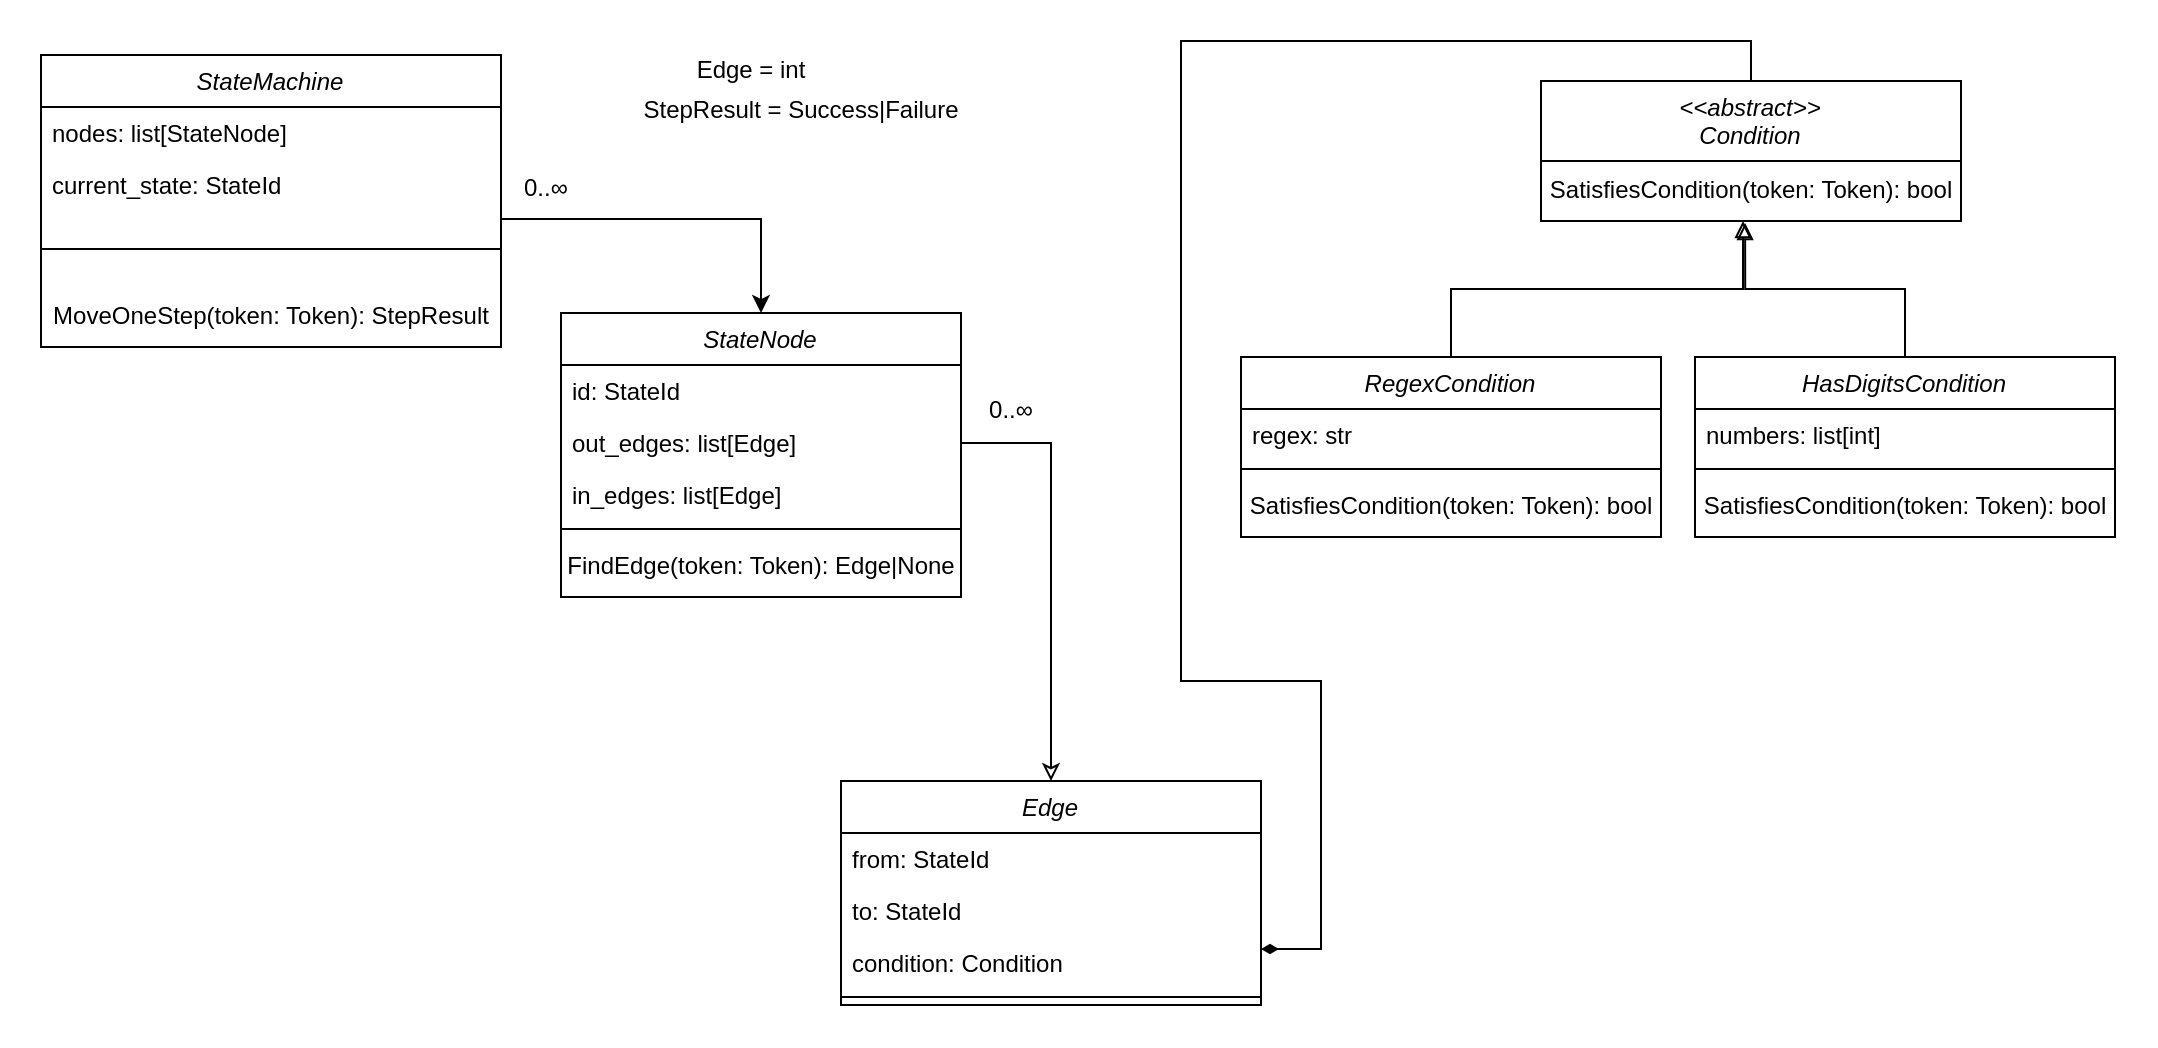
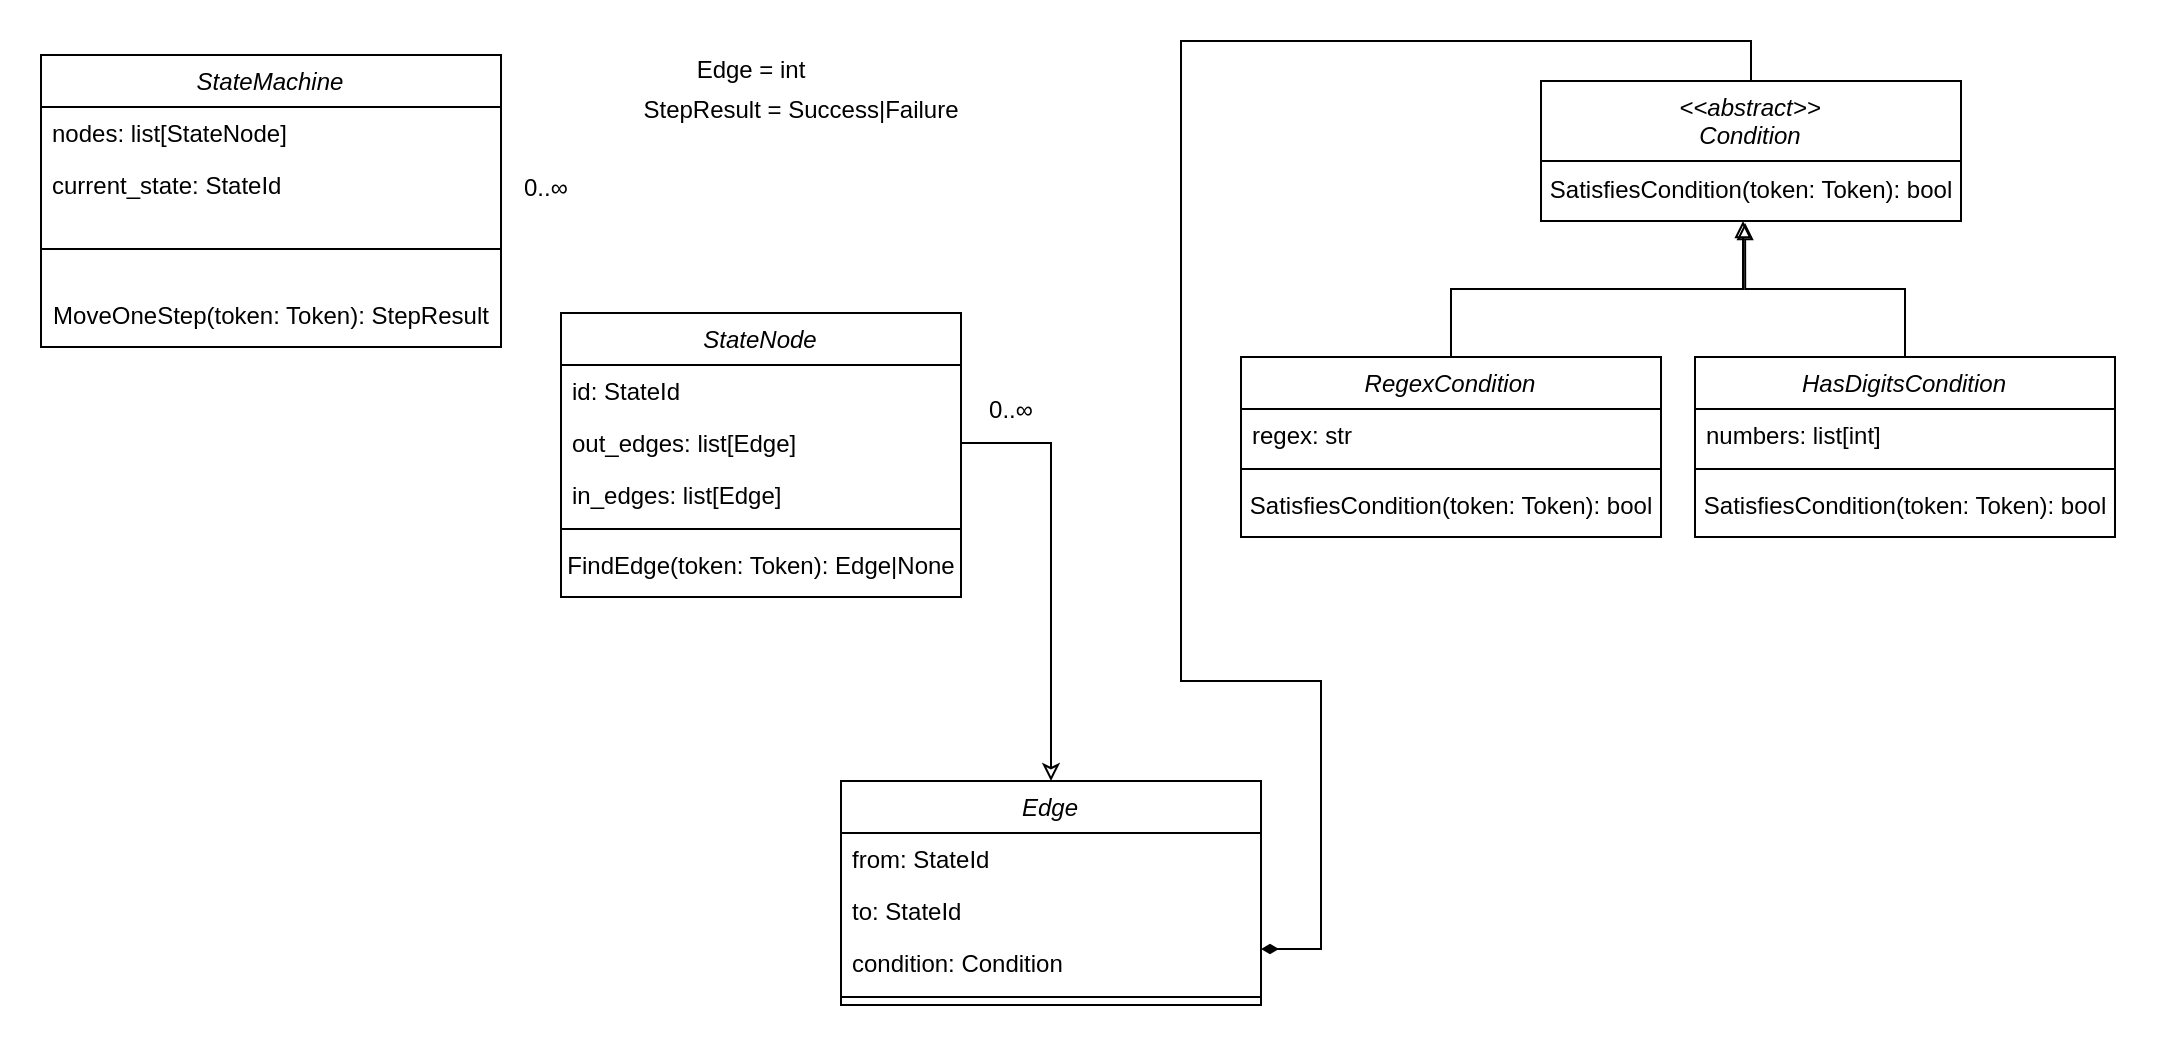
  <mxCell id="0" />
  <mxCell id="1" parent="0" />
  <mxCell id="2" value="StateNode" style="swimlane;fontStyle=2;align=center;verticalAlign=top;childLayout=stackLayout;horizontal=1;startSize=26;horizontalStack=0;resizeParent=1;resizeLast=0;collapsible=1;marginBottom=0;rounded=0;shadow=0;strokeWidth=1;" parent="1" vertex="1"><mxGeometry x="280" y="156" width="200" height="142" as="geometry"><mxRectangle x="230" y="140" width="160" height="26" as="alternateBounds" /></mxGeometry></mxCell>
  <mxCell id="3" value="id: StateId" style="text;align=left;verticalAlign=top;spacingLeft=4;spacingRight=4;overflow=hidden;rotatable=0;points=[[0,0.5],[1,0.5]];portConstraint=eastwest;" parent="2" vertex="1"><mxGeometry y="26" width="200" height="26" as="geometry" /></mxCell>
  <mxCell id="4" value="out_edges: list[Edge]" style="text;align=left;verticalAlign=top;spacingLeft=4;spacingRight=4;overflow=hidden;rotatable=0;points=[[0,0.5],[1,0.5]];portConstraint=eastwest;rounded=0;shadow=0;html=0;" parent="2" vertex="1"><mxGeometry y="52" width="200" height="26" as="geometry" /></mxCell>
  <mxCell id="5" value="in_edges: list[Edge]" style="text;align=left;verticalAlign=top;spacingLeft=4;spacingRight=4;overflow=hidden;rotatable=0;points=[[0,0.5],[1,0.5]];portConstraint=eastwest;rounded=0;shadow=0;html=0;" parent="2" vertex="1"><mxGeometry y="78" width="200" height="26" as="geometry" /></mxCell>
  <mxCell id="6" value="" style="line;html=1;strokeWidth=1;align=left;verticalAlign=middle;spacingTop=-1;spacingLeft=3;spacingRight=3;rotatable=0;labelPosition=right;points=[];portConstraint=eastwest;" parent="2" vertex="1"><mxGeometry y="104" width="200" height="8" as="geometry" /></mxCell>
  <mxCell id="7" value="FindEdge(token: Token): Edge|None" style="text;html=1;align=center;verticalAlign=middle;resizable=0;points=[];autosize=1;strokeColor=none;fillColor=none;" vertex="1" parent="2"><mxGeometry y="112" width="200" height="30" as="geometry" /></mxCell>
  <mxCell id="8" style="edgeStyle=orthogonalEdgeStyle;rounded=0;orthogonalLoop=1;jettySize=auto;html=1;exitX=1;exitY=0.75;exitDx=0;exitDy=0;entryX=0.5;entryY=0;entryDx=0;entryDy=0;endArrow=none;endFill=0;startArrow=diamondThin;startFill=1;" edge="1" parent="1" source="9" target="25"><mxGeometry relative="1" as="geometry"><Array as="points"><mxPoint x="660" y="474" /><mxPoint x="660" y="340" /><mxPoint x="590" y="340" /><mxPoint x="590" y="20" /><mxPoint x="875" y="20" /></Array></mxGeometry></mxCell>
  <mxCell id="9" value="Edge" style="swimlane;fontStyle=2;align=center;verticalAlign=top;childLayout=stackLayout;horizontal=1;startSize=26;horizontalStack=0;resizeParent=1;resizeLast=0;collapsible=1;marginBottom=0;rounded=0;shadow=0;strokeWidth=1;" vertex="1" parent="1"><mxGeometry x="420" y="390" width="210" height="112" as="geometry"><mxRectangle x="230" y="140" width="160" height="26" as="alternateBounds" /></mxGeometry></mxCell>
  <mxCell id="10" value="from: StateId" style="text;align=left;verticalAlign=top;spacingLeft=4;spacingRight=4;overflow=hidden;rotatable=0;points=[[0,0.5],[1,0.5]];portConstraint=eastwest;" vertex="1" parent="9"><mxGeometry y="26" width="210" height="26" as="geometry" /></mxCell>
  <mxCell id="11" value="to: StateId" style="text;align=left;verticalAlign=top;spacingLeft=4;spacingRight=4;overflow=hidden;rotatable=0;points=[[0,0.5],[1,0.5]];portConstraint=eastwest;rounded=0;shadow=0;html=0;" vertex="1" parent="9"><mxGeometry y="52" width="210" height="26" as="geometry" /></mxCell>
  <mxCell id="12" value="condition: Condition" style="text;align=left;verticalAlign=top;spacingLeft=4;spacingRight=4;overflow=hidden;rotatable=0;points=[[0,0.5],[1,0.5]];portConstraint=eastwest;rounded=0;shadow=0;html=0;" vertex="1" parent="9"><mxGeometry y="78" width="210" height="26" as="geometry" /></mxCell>
  <mxCell id="13" value="" style="line;html=1;strokeWidth=1;align=left;verticalAlign=middle;spacingTop=-1;spacingLeft=3;spacingRight=3;rotatable=0;labelPosition=right;points=[];portConstraint=eastwest;" vertex="1" parent="9"><mxGeometry y="104" width="210" height="8" as="geometry" /></mxCell>
  <mxCell id="14" style="edgeStyle=orthogonalEdgeStyle;rounded=0;orthogonalLoop=1;jettySize=auto;html=1;exitX=1;exitY=0.5;exitDx=0;exitDy=0;entryX=0.5;entryY=0;entryDx=0;entryDy=0;endArrow=classic;endFill=0;" edge="1" parent="1" source="4" target="9"><mxGeometry relative="1" as="geometry" /></mxCell>
  <mxCell id="15" value="0..∞" style="text;html=1;align=center;verticalAlign=middle;resizable=0;points=[];autosize=1;strokeColor=none;fillColor=none;" vertex="1" parent="1"><mxGeometry x="480" y="190" width="50" height="30" as="geometry" /></mxCell>
  <mxCell id="16" value="StateMachine" style="swimlane;fontStyle=2;align=center;verticalAlign=top;childLayout=stackLayout;horizontal=1;startSize=26;horizontalStack=0;resizeParent=1;resizeLast=0;collapsible=1;marginBottom=0;rounded=0;shadow=0;strokeWidth=1;" vertex="1" parent="1"><mxGeometry x="20" y="27" width="230" height="146" as="geometry"><mxRectangle x="230" y="140" width="160" height="26" as="alternateBounds" /></mxGeometry></mxCell>
  <mxCell id="17" value="nodes: list[StateNode]" style="text;align=left;verticalAlign=top;spacingLeft=4;spacingRight=4;overflow=hidden;rotatable=0;points=[[0,0.5],[1,0.5]];portConstraint=eastwest;" vertex="1" parent="16"><mxGeometry y="26" width="230" height="26" as="geometry" /></mxCell>
  <mxCell id="18" value="current_state: StateId" style="text;align=left;verticalAlign=top;spacingLeft=4;spacingRight=4;overflow=hidden;rotatable=0;points=[[0,0.5],[1,0.5]];portConstraint=eastwest;" vertex="1" parent="16"><mxGeometry y="52" width="230" height="26" as="geometry" /></mxCell>
  <mxCell id="19" value="" style="line;html=1;strokeWidth=1;align=left;verticalAlign=middle;spacingTop=-1;spacingLeft=3;spacingRight=3;rotatable=0;labelPosition=right;points=[];portConstraint=eastwest;" vertex="1" parent="16"><mxGeometry y="78" width="230" height="38" as="geometry" /></mxCell>
  <mxCell id="20" value="MoveOneStep(token: Token): StepResult" style="text;html=1;align=center;verticalAlign=middle;resizable=0;points=[];autosize=1;strokeColor=none;fillColor=none;" vertex="1" parent="16"><mxGeometry y="116" width="230" height="30" as="geometry" /></mxCell>
- <mxCell id="21" style="edgeStyle=orthogonalEdgeStyle;rounded=0;orthogonalLoop=1;jettySize=auto;html=1;exitX=1;exitY=0.5;exitDx=0;exitDy=0;entryX=0.5;entryY=0;entryDx=0;entryDy=0;" edge="1" parent="1" source="17" target="2"><mxGeometry relative="1" as="geometry"><Array as="points"><mxPoint x="250" y="109" /><mxPoint x="380" y="109" /></Array></mxGeometry></mxCell>
  <mxCell id="22" value="0..∞" style="text;whiteSpace=wrap;html=1;" vertex="1" parent="1"><mxGeometry x="260" y="80" width="30" height="20" as="geometry" /></mxCell>
  <mxCell id="23" value="Edge = int" style="text;html=1;align=center;verticalAlign=middle;resizable=0;points=[];autosize=1;strokeColor=none;fillColor=none;" vertex="1" parent="1"><mxGeometry x="330" y="20" width="90" height="30" as="geometry" /></mxCell>
  <mxCell id="24" value="StepResult = Success|Failure" style="text;html=1;align=center;verticalAlign=middle;resizable=0;points=[];autosize=1;strokeColor=none;fillColor=none;" vertex="1" parent="1"><mxGeometry x="310" y="40" width="180" height="30" as="geometry" /></mxCell>
  <mxCell id="25" value="&lt;&lt;abstract&gt;&gt;&#10;Condition" style="swimlane;fontStyle=2;align=center;verticalAlign=top;childLayout=stackLayout;horizontal=1;startSize=40;horizontalStack=0;resizeParent=1;resizeLast=0;collapsible=1;marginBottom=0;rounded=0;shadow=0;strokeWidth=1;" vertex="1" parent="1"><mxGeometry x="770" y="40" width="210" height="70" as="geometry"><mxRectangle x="230" y="140" width="160" height="26" as="alternateBounds" /></mxGeometry></mxCell>
  <mxCell id="26" value="" style="line;html=1;strokeWidth=1;align=left;verticalAlign=middle;spacingTop=-1;spacingLeft=3;spacingRight=3;rotatable=0;labelPosition=right;points=[];portConstraint=eastwest;" vertex="1" parent="25"><mxGeometry y="40" width="210" as="geometry" /></mxCell>
  <mxCell id="27" value="SatisfiesCondition(token: Token): bool" style="text;html=1;align=center;verticalAlign=middle;resizable=0;points=[];autosize=1;strokeColor=none;fillColor=none;" vertex="1" parent="25"><mxGeometry y="40" width="210" height="30" as="geometry" /></mxCell>
  <mxCell id="28" value="RegexCondition" style="swimlane;fontStyle=2;align=center;verticalAlign=top;childLayout=stackLayout;horizontal=1;startSize=26;horizontalStack=0;resizeParent=1;resizeLast=0;collapsible=1;marginBottom=0;rounded=0;shadow=0;strokeWidth=1;" vertex="1" parent="1"><mxGeometry x="620" y="178" width="210" height="90" as="geometry"><mxRectangle x="230" y="140" width="160" height="26" as="alternateBounds" /></mxGeometry></mxCell>
  <mxCell id="29" value="regex: str" style="text;align=left;verticalAlign=top;spacingLeft=4;spacingRight=4;overflow=hidden;rotatable=0;points=[[0,0.5],[1,0.5]];portConstraint=eastwest;" vertex="1" parent="28"><mxGeometry y="26" width="210" height="26" as="geometry" /></mxCell>
  <mxCell id="30" value="" style="line;html=1;strokeWidth=1;align=left;verticalAlign=middle;spacingTop=-1;spacingLeft=3;spacingRight=3;rotatable=0;labelPosition=right;points=[];portConstraint=eastwest;" vertex="1" parent="28"><mxGeometry y="52" width="210" height="8" as="geometry" /></mxCell>
  <mxCell id="31" value="SatisfiesCondition(token: Token): bool" style="text;html=1;align=center;verticalAlign=middle;resizable=0;points=[];autosize=1;strokeColor=none;fillColor=none;" vertex="1" parent="28"><mxGeometry y="60" width="210" height="30" as="geometry" /></mxCell>
  <mxCell id="32" style="edgeStyle=orthogonalEdgeStyle;rounded=0;orthogonalLoop=1;jettySize=auto;html=1;exitX=0.5;exitY=0;exitDx=0;exitDy=0;entryX=0.481;entryY=1;entryDx=0;entryDy=0;entryPerimeter=0;endArrow=block;endFill=0;" edge="1" parent="1" source="28" target="27"><mxGeometry relative="1" as="geometry" /></mxCell>
  <mxCell id="33" value="HasDigitsCondition" style="swimlane;fontStyle=2;align=center;verticalAlign=top;childLayout=stackLayout;horizontal=1;startSize=26;horizontalStack=0;resizeParent=1;resizeLast=0;collapsible=1;marginBottom=0;rounded=0;shadow=0;strokeWidth=1;" vertex="1" parent="1"><mxGeometry x="847" y="178" width="210" height="90" as="geometry"><mxRectangle x="230" y="140" width="160" height="26" as="alternateBounds" /></mxGeometry></mxCell>
  <mxCell id="34" value="numbers: list[int]" style="text;align=left;verticalAlign=top;spacingLeft=4;spacingRight=4;overflow=hidden;rotatable=0;points=[[0,0.5],[1,0.5]];portConstraint=eastwest;" vertex="1" parent="33"><mxGeometry y="26" width="210" height="26" as="geometry" /></mxCell>
  <mxCell id="35" value="" style="line;html=1;strokeWidth=1;align=left;verticalAlign=middle;spacingTop=-1;spacingLeft=3;spacingRight=3;rotatable=0;labelPosition=right;points=[];portConstraint=eastwest;" vertex="1" parent="33"><mxGeometry y="52" width="210" height="8" as="geometry" /></mxCell>
  <mxCell id="36" value="SatisfiesCondition(token: Token): bool" style="text;html=1;align=center;verticalAlign=middle;resizable=0;points=[];autosize=1;strokeColor=none;fillColor=none;" vertex="1" parent="33"><mxGeometry y="60" width="210" height="30" as="geometry" /></mxCell>
  <mxCell id="37" style="edgeStyle=orthogonalEdgeStyle;rounded=0;orthogonalLoop=1;jettySize=auto;html=1;exitX=0.5;exitY=0;exitDx=0;exitDy=0;entryX=0.486;entryY=1.033;entryDx=0;entryDy=0;entryPerimeter=0;endArrow=block;endFill=0;" edge="1" parent="1" source="33" target="27"><mxGeometry relative="1" as="geometry" /></mxCell>
